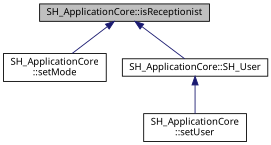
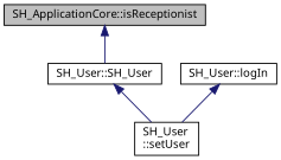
  digraph {
    rankdir=TB
    node [color=black fontname=Verdana fontsize=11 shape=record]
    edge [color=midnightblue dir=back fontname=Verdana fontsize=11 labelfontname=Verdana labelfontsize=11 style=solid]
    n1 [fillcolor=grey75 fontcolor=black height=0.2 label="SH_ApplicationCore::isReceptionist" style=filled width=0.4]
-   n2 [height=0.2 label="SH_ApplicationCore\l::setMode" width=0.4]
-   n3 [height=0.2 label="SH_ApplicationCore::SH_User" width=0.4]
-   n4 [height=0.2 label="SH_ApplicationCore\l::setUser" width=0.4]
-   n1 -> n2
+   n3 [height=0.2 label="SH_User::SH_User" width=0.4]
+   n4 [height=0.2 label="SH_User\l::setUser" width=0.4]
+   n5 [height=0.2 label="SH_User::logIn" width=0.4]
    n1 -> n3
    n3 -> n4
+   n5 -> n4
  }
